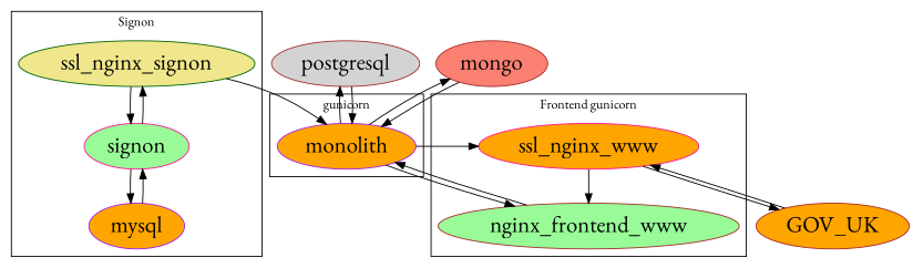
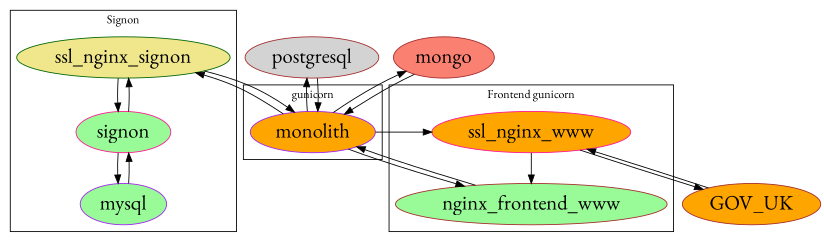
  digraph {
    fontname="EB Garamond"
    node [color=brown fillcolor=palegreen fontname="EB Garamond" fontsize=24 style=filled]
    edge [fontname="EB Garamond"]
    ssl_nginx_signon [color=darkgreen fillcolor=khaki]
    signon [color=deeppink]
-   mysql [color=purple fillcolor=orange]
+   mysql [color=purple]
    ssl_nginx_www [color=deeppink fillcolor=orange]
    nginx_frontend_www
    monolith [color=purple fillcolor=orange]
    GOV_UK [fillcolor=orange]
    postgresql [fillcolor=lightgrey]
    mongo [fillcolor=salmon]
    subgraph cluster_1 {
      label=Signon
      ssl_nginx_signon
      signon
      mysql
    }
    subgraph cluster_2 {
      label="Frontend gunicorn"
      ssl_nginx_www
      nginx_frontend_www
    }
    subgraph cluster_3 {
      label=gunicorn
      monolith
    }
    ssl_nginx_signon -> signon
    ssl_nginx_signon -> monolith
    signon -> ssl_nginx_signon
    signon -> mysql
    mysql -> signon
    ssl_nginx_www -> nginx_frontend_www
    ssl_nginx_www -> GOV_UK
    nginx_frontend_www -> monolith
+   monolith -> ssl_nginx_signon
    monolith -> ssl_nginx_www
    monolith -> nginx_frontend_www
    monolith -> postgresql
    monolith -> mongo
    GOV_UK -> ssl_nginx_www
    postgresql -> monolith
    mongo -> monolith
  }
